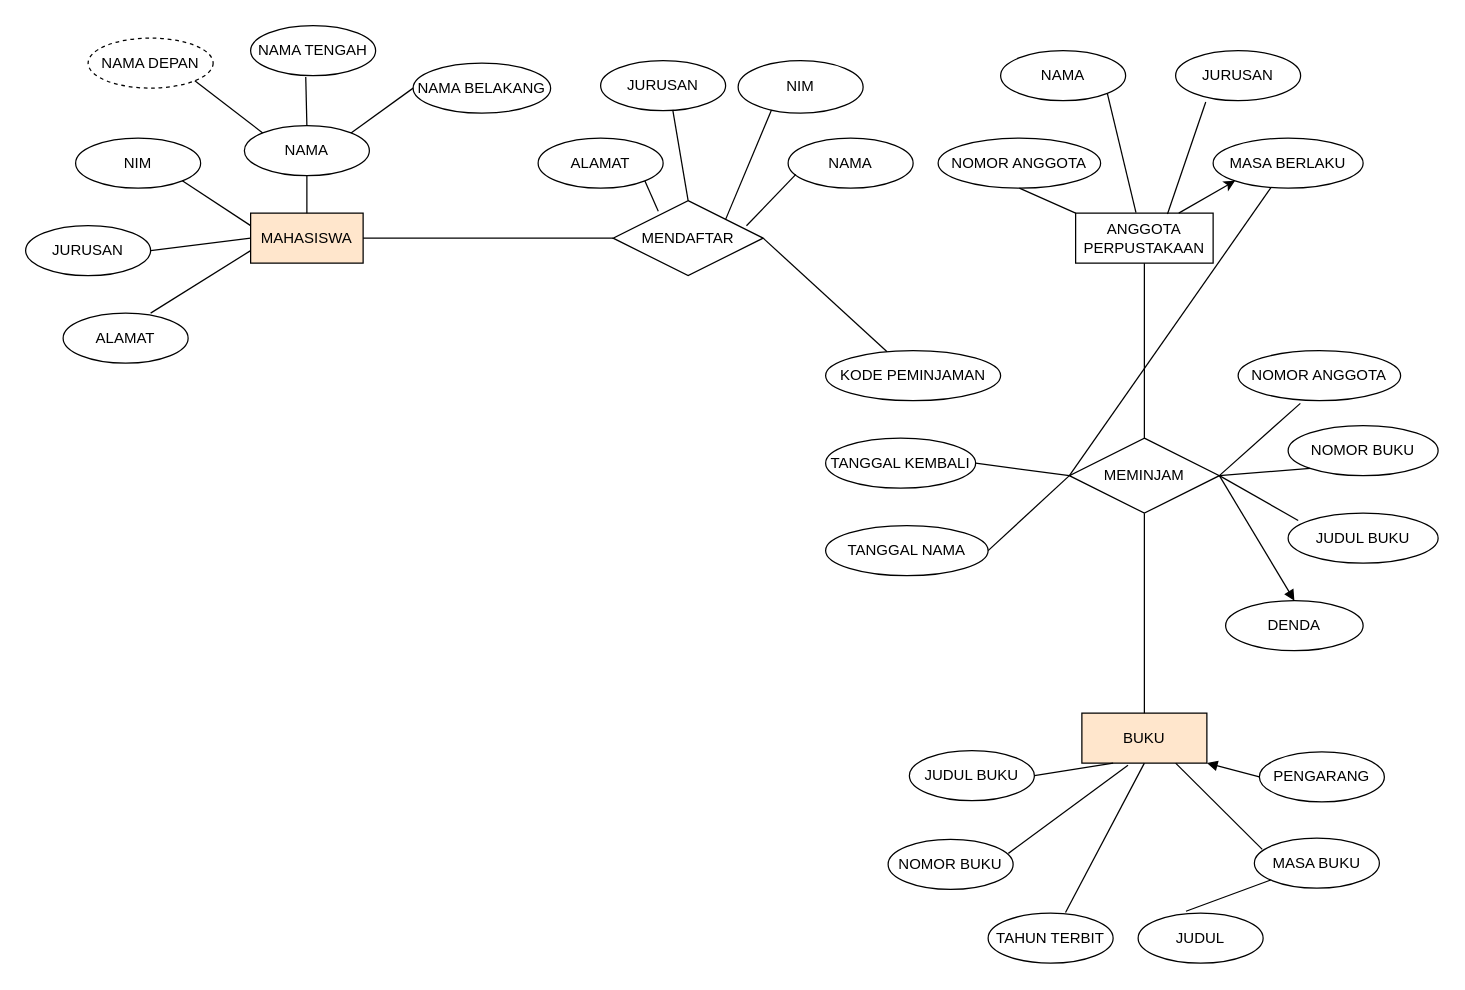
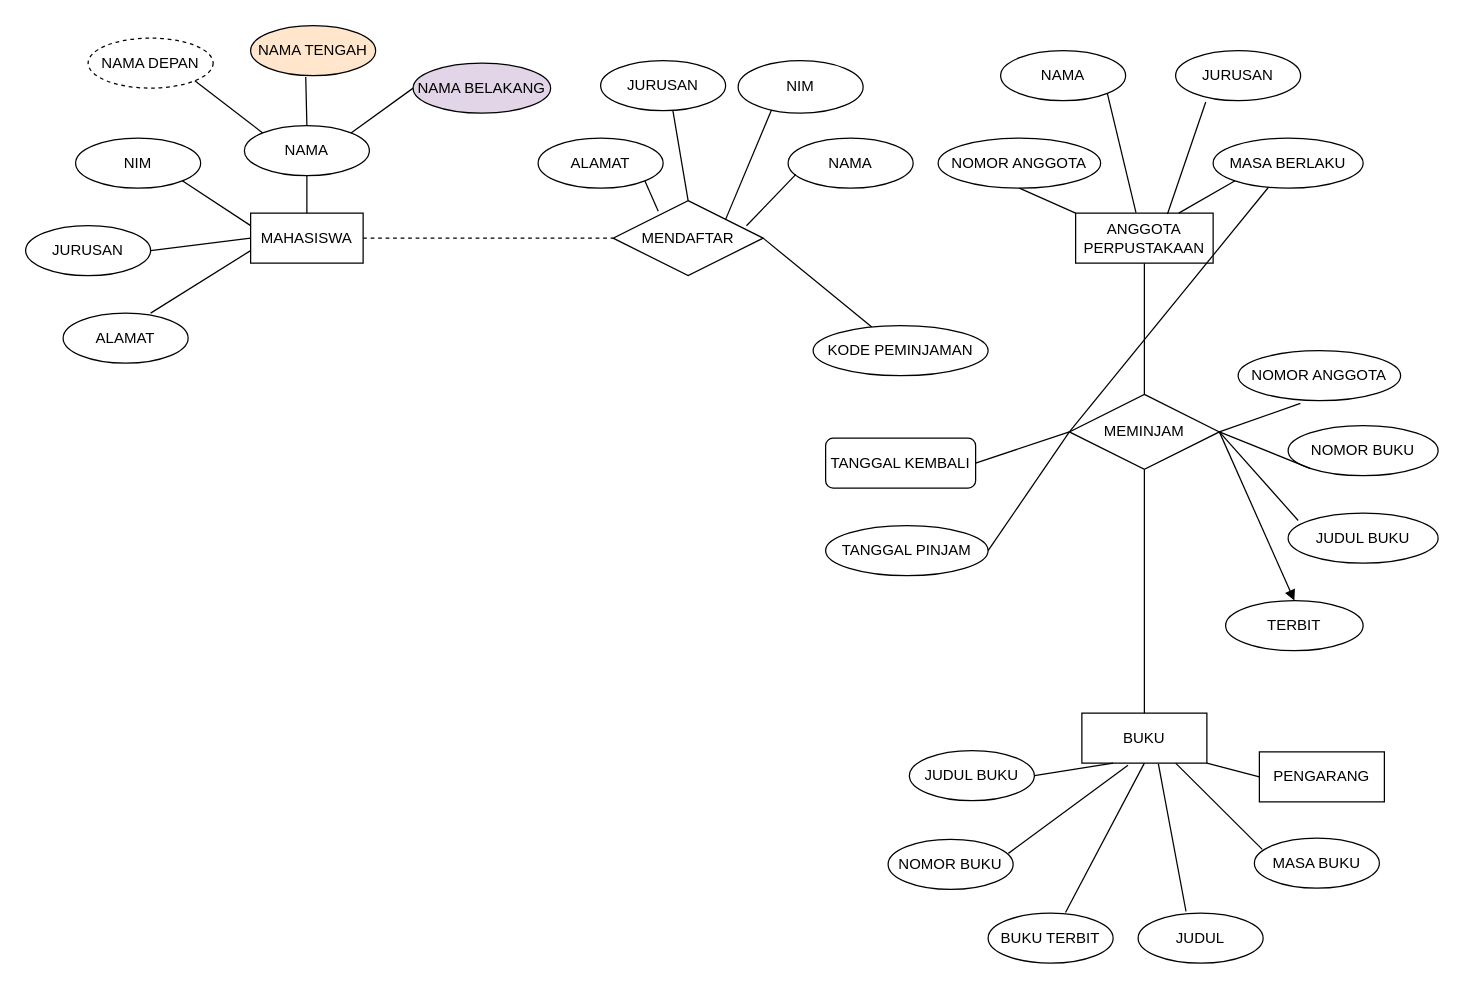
  <mxCell id="0" />
  <mxCell id="1" parent="0" />
- <mxCell id="2" value="MAHASISWA" style="whiteSpace=wrap;html=1;align=center;fillColor=#ffe6cc;" vertex="1" parent="1"><mxGeometry x="200" y="170" width="90" height="40" as="geometry" /></mxCell>
+ <mxCell id="2" value="MAHASISWA" style="whiteSpace=wrap;html=1;align=center;" vertex="1" parent="1"><mxGeometry x="200" y="170" width="90" height="40" as="geometry" /></mxCell>
  <mxCell id="3" value="ANGGOTA&lt;div&gt;PERPUSTAKAAN&lt;/div&gt;" style="whiteSpace=wrap;html=1;align=center;" vertex="1" parent="1"><mxGeometry x="860" y="170" width="110" height="40" as="geometry" /></mxCell>
  <mxCell id="4" value="MENDAFTAR" style="shape=rhombus;perimeter=rhombusPerimeter;whiteSpace=wrap;html=1;align=center;" vertex="1" parent="1"><mxGeometry x="490" y="160" width="120" height="60" as="geometry" /></mxCell>
- <mxCell id="5" value="" style="endArrow=none;html=1;rounded=0;exitX=1;exitY=0.5;exitDx=0;exitDy=0;entryX=0;entryY=0.5;entryDx=0;entryDy=0;" edge="1" parent="1" source="2" target="4"><mxGeometry relative="1" as="geometry"><mxPoint x="230" y="200" as="sourcePoint" /><mxPoint x="330" y="220" as="targetPoint" /></mxGeometry></mxCell>
+ <mxCell id="5" value="" style="endArrow=none;html=1;rounded=0;exitX=1;exitY=0.5;exitDx=0;exitDy=0;entryX=0;entryY=0.5;entryDx=0;entryDy=0;dashed=1;" edge="1" parent="1" source="2" target="4"><mxGeometry relative="1" as="geometry"><mxPoint x="230" y="200" as="sourcePoint" /><mxPoint x="330" y="220" as="targetPoint" /></mxGeometry></mxCell>
  <mxCell id="6" value="" style="endArrow=none;html=1;rounded=0;exitX=1;exitY=0.5;exitDx=0;exitDy=0;" edge="1" parent="1" source="4" target="39"><mxGeometry relative="1" as="geometry"><mxPoint x="460" y="230" as="sourcePoint" /><mxPoint x="620" y="230" as="targetPoint" /></mxGeometry></mxCell>
  <mxCell id="7" value="NAMA" style="ellipse;whiteSpace=wrap;html=1;align=center;" vertex="1" parent="1"><mxGeometry x="195" y="100" width="100" height="40" as="geometry" /></mxCell>
- <mxCell id="8" value="NAMA TENGAH" style="ellipse;whiteSpace=wrap;html=1;align=center;" vertex="1" parent="1"><mxGeometry x="200" y="20" width="100" height="40" as="geometry" /></mxCell>
+ <mxCell id="8" value="NAMA TENGAH" style="ellipse;whiteSpace=wrap;html=1;align=center;fillColor=#ffe6cc;" vertex="1" parent="1"><mxGeometry x="200" y="20" width="100" height="40" as="geometry" /></mxCell>
  <mxCell id="9" value="NAMA DEPAN" style="ellipse;whiteSpace=wrap;html=1;align=center;dashed=1;" vertex="1" parent="1"><mxGeometry x="70" y="30" width="100" height="40" as="geometry" /></mxCell>
  <mxCell id="10" value="NIM" style="ellipse;whiteSpace=wrap;html=1;align=center;" vertex="1" parent="1"><mxGeometry x="60" y="110" width="100" height="40" as="geometry" /></mxCell>
  <mxCell id="11" value="JURUSAN" style="ellipse;whiteSpace=wrap;html=1;align=center;" vertex="1" parent="1"><mxGeometry x="20" y="180" width="100" height="40" as="geometry" /></mxCell>
  <mxCell id="12" value="ALAMAT" style="ellipse;whiteSpace=wrap;html=1;align=center;" vertex="1" parent="1"><mxGeometry x="50" y="250" width="100" height="40" as="geometry" /></mxCell>
- <mxCell id="13" value="NAMA BELAKANG" style="ellipse;whiteSpace=wrap;html=1;align=center;" vertex="1" parent="1"><mxGeometry x="330" y="50" width="110" height="40" as="geometry" /></mxCell>
+ <mxCell id="13" value="NAMA BELAKANG" style="ellipse;whiteSpace=wrap;html=1;align=center;fillColor=#e1d5e7;" vertex="1" parent="1"><mxGeometry x="330" y="50" width="110" height="40" as="geometry" /></mxCell>
  <mxCell id="14" value="ALAMAT" style="ellipse;whiteSpace=wrap;html=1;align=center;" vertex="1" parent="1"><mxGeometry x="430" y="110" width="100" height="40" as="geometry" /></mxCell>
  <mxCell id="15" value="JURUSAN" style="ellipse;whiteSpace=wrap;html=1;align=center;" vertex="1" parent="1"><mxGeometry x="480" y="48" width="100" height="40" as="geometry" /></mxCell>
  <mxCell id="16" value="NIM" style="ellipse;whiteSpace=wrap;html=1;align=center;" vertex="1" parent="1"><mxGeometry x="590" y="48" width="100" height="42" as="geometry" /></mxCell>
  <mxCell id="17" value="NAMA" style="ellipse;whiteSpace=wrap;html=1;align=center;" vertex="1" parent="1"><mxGeometry x="630" y="110" width="100" height="40" as="geometry" /></mxCell>
  <mxCell id="18" value="NOMOR ANGGOTA" style="ellipse;whiteSpace=wrap;html=1;align=center;" vertex="1" parent="1"><mxGeometry x="750" y="110" width="130" height="40" as="geometry" /></mxCell>
  <mxCell id="19" value="NAMA" style="ellipse;whiteSpace=wrap;html=1;align=center;" vertex="1" parent="1"><mxGeometry x="800" y="40" width="100" height="40" as="geometry" /></mxCell>
  <mxCell id="20" value="JURUSAN" style="ellipse;whiteSpace=wrap;html=1;align=center;" vertex="1" parent="1"><mxGeometry x="940" y="40" width="100" height="40" as="geometry" /></mxCell>
  <mxCell id="21" value="MASA BERLAKU" style="ellipse;whiteSpace=wrap;html=1;align=center;" vertex="1" parent="1"><mxGeometry x="970" y="110" width="120" height="40" as="geometry" /></mxCell>
  <mxCell id="22" value="" style="endArrow=none;html=1;rounded=0;exitX=0.5;exitY=0;exitDx=0;exitDy=0;entryX=0.5;entryY=1;entryDx=0;entryDy=0;" edge="1" parent="1" source="2" target="7"><mxGeometry relative="1" as="geometry"><mxPoint x="240" y="300" as="sourcePoint" /><mxPoint x="400" y="300" as="targetPoint" /></mxGeometry></mxCell>
  <mxCell id="23" value="" style="endArrow=none;html=1;rounded=0;exitX=0.5;exitY=0;exitDx=0;exitDy=0;entryX=0.441;entryY=1.029;entryDx=0;entryDy=0;entryPerimeter=0;" edge="1" parent="1" source="7" target="8"><mxGeometry relative="1" as="geometry"><mxPoint x="250" y="290" as="sourcePoint" /><mxPoint x="410" y="290" as="targetPoint" /></mxGeometry></mxCell>
  <mxCell id="24" value="" style="endArrow=none;html=1;rounded=0;exitX=0;exitY=0;exitDx=0;exitDy=0;entryX=1;entryY=1;entryDx=0;entryDy=0;" edge="1" parent="1" source="7" target="9"><mxGeometry relative="1" as="geometry"><mxPoint x="240" y="270" as="sourcePoint" /><mxPoint x="400" y="270" as="targetPoint" /></mxGeometry></mxCell>
  <mxCell id="25" value="" style="endArrow=none;html=1;rounded=0;exitX=1;exitY=0;exitDx=0;exitDy=0;entryX=0;entryY=0.5;entryDx=0;entryDy=0;" edge="1" parent="1" source="7" target="13"><mxGeometry relative="1" as="geometry"><mxPoint x="250" y="280" as="sourcePoint" /><mxPoint x="410" y="280" as="targetPoint" /></mxGeometry></mxCell>
  <mxCell id="26" value="" style="endArrow=none;html=1;rounded=0;exitX=0;exitY=0.25;exitDx=0;exitDy=0;entryX=1;entryY=1;entryDx=0;entryDy=0;" edge="1" parent="1" source="2" target="10"><mxGeometry relative="1" as="geometry"><mxPoint x="150" y="340" as="sourcePoint" /><mxPoint x="310" y="340" as="targetPoint" /></mxGeometry></mxCell>
  <mxCell id="27" value="" style="endArrow=none;html=1;rounded=0;exitX=0;exitY=0.5;exitDx=0;exitDy=0;entryX=1;entryY=0.5;entryDx=0;entryDy=0;" edge="1" parent="1" source="2" target="11"><mxGeometry relative="1" as="geometry"><mxPoint x="210" y="330" as="sourcePoint" /><mxPoint x="370" y="330" as="targetPoint" /></mxGeometry></mxCell>
  <mxCell id="28" value="" style="endArrow=none;html=1;rounded=0;exitX=0.7;exitY=0;exitDx=0;exitDy=0;entryX=0;entryY=0.75;entryDx=0;entryDy=0;exitPerimeter=0;" edge="1" parent="1" source="12" target="2"><mxGeometry relative="1" as="geometry"><mxPoint x="350" y="310" as="sourcePoint" /><mxPoint x="510" y="310" as="targetPoint" /></mxGeometry></mxCell>
  <mxCell id="29" value="" style="endArrow=none;html=1;rounded=0;exitX=0.301;exitY=0.142;exitDx=0;exitDy=0;exitPerimeter=0;entryX=1;entryY=1;entryDx=0;entryDy=0;" edge="1" parent="1" source="4" target="14"><mxGeometry relative="1" as="geometry"><mxPoint x="320" y="260" as="sourcePoint" /><mxPoint x="480" y="260" as="targetPoint" /></mxGeometry></mxCell>
  <mxCell id="30" value="" style="endArrow=none;html=1;rounded=0;exitX=0.5;exitY=0;exitDx=0;exitDy=0;entryX=0.577;entryY=0.987;entryDx=0;entryDy=0;entryPerimeter=0;" edge="1" parent="1" source="4" target="15"><mxGeometry relative="1" as="geometry"><mxPoint x="400" y="280" as="sourcePoint" /><mxPoint x="560" y="280" as="targetPoint" /></mxGeometry></mxCell>
  <mxCell id="31" value="" style="endArrow=none;html=1;rounded=0;exitX=1;exitY=0;exitDx=0;exitDy=0;entryX=0.267;entryY=0.94;entryDx=0;entryDy=0;entryPerimeter=0;" edge="1" parent="1" source="4" target="16"><mxGeometry relative="1" as="geometry"><mxPoint x="470" y="310" as="sourcePoint" /><mxPoint x="630" y="310" as="targetPoint" /></mxGeometry></mxCell>
  <mxCell id="32" value="" style="endArrow=none;html=1;rounded=0;exitX=0.889;exitY=0.335;exitDx=0;exitDy=0;exitPerimeter=0;entryX=0.062;entryY=0.726;entryDx=0;entryDy=0;entryPerimeter=0;" edge="1" parent="1" source="4" target="17"><mxGeometry relative="1" as="geometry"><mxPoint x="480" y="340" as="sourcePoint" /><mxPoint x="640" y="340" as="targetPoint" /></mxGeometry></mxCell>
  <mxCell id="33" value="" style="endArrow=none;html=1;rounded=0;exitX=0;exitY=0;exitDx=0;exitDy=0;entryX=0.5;entryY=1;entryDx=0;entryDy=0;" edge="1" parent="1" source="3" target="18"><mxGeometry relative="1" as="geometry"><mxPoint x="730" y="310" as="sourcePoint" /><mxPoint x="890" y="310" as="targetPoint" /></mxGeometry></mxCell>
  <mxCell id="34" value="" style="endArrow=none;html=1;rounded=0;exitX=0.439;exitY=-0.011;exitDx=0;exitDy=0;exitPerimeter=0;entryX=1;entryY=1;entryDx=0;entryDy=0;" edge="1" parent="1" source="3" target="19"><mxGeometry relative="1" as="geometry"><mxPoint x="730" y="370" as="sourcePoint" /><mxPoint x="890" y="370" as="targetPoint" /></mxGeometry></mxCell>
  <mxCell id="35" value="" style="endArrow=none;html=1;rounded=0;exitX=0.668;exitY=0.016;exitDx=0;exitDy=0;exitPerimeter=0;entryX=0.241;entryY=1.029;entryDx=0;entryDy=0;entryPerimeter=0;" edge="1" parent="1" source="3" target="20"><mxGeometry relative="1" as="geometry"><mxPoint x="730" y="430" as="sourcePoint" /><mxPoint x="890" y="430" as="targetPoint" /></mxGeometry></mxCell>
- <mxCell id="36" value="" style="endArrow=classic;html=1;rounded=0;exitX=0.75;exitY=0;exitDx=0;exitDy=0;entryX=0;entryY=1;entryDx=0;entryDy=0;" edge="1" parent="1" source="3" target="21"><mxGeometry relative="1" as="geometry"><mxPoint x="980" y="380" as="sourcePoint" /><mxPoint x="1140" y="380" as="targetPoint" /></mxGeometry></mxCell>
- <mxCell id="37" value="MEMINJAM" style="shape=rhombus;perimeter=rhombusPerimeter;whiteSpace=wrap;html=1;align=center;" vertex="1" parent="1"><mxGeometry x="855" y="350" width="120" height="60" as="geometry" /></mxCell>
+ <mxCell id="36" value="" style="endArrow=none;html=1;rounded=0;exitX=0.75;exitY=0;exitDx=0;exitDy=0;entryX=0;entryY=1;entryDx=0;entryDy=0;" edge="1" parent="1" source="3" target="21"><mxGeometry relative="1" as="geometry"><mxPoint x="980" y="380" as="sourcePoint" /><mxPoint x="1140" y="380" as="targetPoint" /></mxGeometry></mxCell>
+ <mxCell id="37" value="MEMINJAM" style="shape=rhombus;perimeter=rhombusPerimeter;whiteSpace=wrap;html=1;align=center;" vertex="1" parent="1"><mxGeometry x="855" y="315" width="120" height="60" as="geometry" /></mxCell>
  <mxCell id="38" value="" style="endArrow=none;html=1;rounded=0;exitX=0.5;exitY=0;exitDx=0;exitDy=0;entryX=0.5;entryY=1;entryDx=0;entryDy=0;" edge="1" parent="1" source="37" target="3"><mxGeometry relative="1" as="geometry"><mxPoint x="800" y="410" as="sourcePoint" /><mxPoint x="960" y="410" as="targetPoint" /></mxGeometry></mxCell>
- <mxCell id="39" value="KODE PEMINJAMAN" style="ellipse;whiteSpace=wrap;html=1;align=center;" vertex="1" parent="1"><mxGeometry x="660" y="280" width="140" height="40" as="geometry" /></mxCell>
- <mxCell id="40" value="TANGGAL KEMBALI" style="ellipse;whiteSpace=wrap;html=1;align=center;" vertex="1" parent="1"><mxGeometry x="660" y="350" width="120" height="40" as="geometry" /></mxCell>
- <mxCell id="41" value="TANGGAL NAMA" style="ellipse;whiteSpace=wrap;html=1;align=center;" vertex="1" parent="1"><mxGeometry x="660" y="420" width="130" height="40" as="geometry" /></mxCell>
+ <mxCell id="39" value="KODE PEMINJAMAN" style="ellipse;whiteSpace=wrap;html=1;align=center;" vertex="1" parent="1"><mxGeometry x="650" y="260" width="140" height="40" as="geometry" /></mxCell>
+ <mxCell id="40" value="TANGGAL KEMBALI" style="whiteSpace=wrap;html=1;align=center;rounded=1;" vertex="1" parent="1"><mxGeometry x="660" y="350" width="120" height="40" as="geometry" /></mxCell>
+ <mxCell id="41" value="TANGGAL PINJAM" style="ellipse;whiteSpace=wrap;html=1;align=center;" vertex="1" parent="1"><mxGeometry x="660" y="420" width="130" height="40" as="geometry" /></mxCell>
  <mxCell id="42" value="NOMOR ANGGOTA" style="ellipse;whiteSpace=wrap;html=1;align=center;" vertex="1" parent="1"><mxGeometry x="990" y="280" width="130" height="40" as="geometry" /></mxCell>
  <mxCell id="43" value="NOMOR BUKU" style="ellipse;whiteSpace=wrap;html=1;align=center;" vertex="1" parent="1"><mxGeometry x="1030" y="340" width="120" height="40" as="geometry" /></mxCell>
  <mxCell id="44" value="JUDUL BUKU" style="ellipse;whiteSpace=wrap;html=1;align=center;" vertex="1" parent="1"><mxGeometry x="1030" y="410" width="120" height="40" as="geometry" /></mxCell>
- <mxCell id="45" value="DENDA" style="ellipse;whiteSpace=wrap;html=1;align=center;" vertex="1" parent="1"><mxGeometry x="980" y="480" width="110" height="40" as="geometry" /></mxCell>
+ <mxCell id="45" value="TERBIT" style="ellipse;whiteSpace=wrap;html=1;align=center;" vertex="1" parent="1"><mxGeometry x="980" y="480" width="110" height="40" as="geometry" /></mxCell>
  <mxCell id="46" value="" style="endArrow=none;html=1;rounded=0;exitX=0;exitY=0.5;exitDx=0;exitDy=0;entryX=1;entryY=0.5;entryDx=0;entryDy=0;" edge="1" parent="1" source="37" target="40"><mxGeometry relative="1" as="geometry"><mxPoint x="700" y="550" as="sourcePoint" /><mxPoint x="860" y="550" as="targetPoint" /></mxGeometry></mxCell>
  <mxCell id="47" value="" style="endArrow=none;html=1;rounded=0;exitX=0;exitY=0.5;exitDx=0;exitDy=0;" edge="1" parent="1" source="37" target="21"><mxGeometry relative="1" as="geometry"><mxPoint x="700" y="510" as="sourcePoint" /><mxPoint x="860" y="510" as="targetPoint" /></mxGeometry></mxCell>
  <mxCell id="48" value="" style="endArrow=none;html=1;rounded=0;exitX=0;exitY=0.5;exitDx=0;exitDy=0;entryX=1;entryY=0.5;entryDx=0;entryDy=0;" edge="1" parent="1" source="37" target="41"><mxGeometry relative="1" as="geometry"><mxPoint x="710" y="590" as="sourcePoint" /><mxPoint x="870" y="590" as="targetPoint" /></mxGeometry></mxCell>
  <mxCell id="49" value="" style="endArrow=none;html=1;rounded=0;exitX=1;exitY=0.5;exitDx=0;exitDy=0;entryX=0.383;entryY=1.055;entryDx=0;entryDy=0;entryPerimeter=0;" edge="1" parent="1" source="37" target="42"><mxGeometry relative="1" as="geometry"><mxPoint x="740" y="500" as="sourcePoint" /><mxPoint x="900" y="500" as="targetPoint" /></mxGeometry></mxCell>
  <mxCell id="50" value="" style="endArrow=none;html=1;rounded=0;exitX=1;exitY=0.5;exitDx=0;exitDy=0;entryX=0;entryY=1;entryDx=0;entryDy=0;" edge="1" parent="1" source="37" target="43"><mxGeometry relative="1" as="geometry"><mxPoint x="710" y="550" as="sourcePoint" /><mxPoint x="870" y="550" as="targetPoint" /></mxGeometry></mxCell>
  <mxCell id="51" value="" style="endArrow=none;html=1;rounded=0;exitX=1;exitY=0.5;exitDx=0;exitDy=0;entryX=0.067;entryY=0.147;entryDx=0;entryDy=0;entryPerimeter=0;" edge="1" parent="1" source="37" target="44"><mxGeometry relative="1" as="geometry"><mxPoint x="720" y="590" as="sourcePoint" /><mxPoint x="880" y="590" as="targetPoint" /></mxGeometry></mxCell>
  <mxCell id="52" value="" style="endArrow=block;html=1;rounded=0;exitX=1;exitY=0.5;exitDx=0;exitDy=0;entryX=0.5;entryY=0;entryDx=0;entryDy=0;" edge="1" parent="1" source="37" target="45"><mxGeometry relative="1" as="geometry"><mxPoint x="720" y="630" as="sourcePoint" /><mxPoint x="880" y="630" as="targetPoint" /></mxGeometry></mxCell>
- <mxCell id="53" value="BUKU" style="whiteSpace=wrap;html=1;align=center;fillColor=#ffe6cc;" vertex="1" parent="1"><mxGeometry x="865" y="570" width="100" height="40" as="geometry" /></mxCell>
+ <mxCell id="53" value="BUKU" style="whiteSpace=wrap;html=1;align=center;" vertex="1" parent="1"><mxGeometry x="865" y="570" width="100" height="40" as="geometry" /></mxCell>
  <mxCell id="54" value="" style="endArrow=none;html=1;rounded=0;exitX=0.5;exitY=1;exitDx=0;exitDy=0;entryX=0.5;entryY=0;entryDx=0;entryDy=0;" edge="1" parent="1" source="37" target="53"><mxGeometry relative="1" as="geometry"><mxPoint x="650" y="520" as="sourcePoint" /><mxPoint x="810" y="520" as="targetPoint" /></mxGeometry></mxCell>
  <mxCell id="55" value="JUDUL BUKU" style="ellipse;whiteSpace=wrap;html=1;align=center;" vertex="1" parent="1"><mxGeometry x="727" y="600" width="100" height="40" as="geometry" /></mxCell>
  <mxCell id="56" value="NOMOR BUKU" style="ellipse;whiteSpace=wrap;html=1;align=center;" vertex="1" parent="1"><mxGeometry x="710" y="671" width="100" height="40" as="geometry" /></mxCell>
- <mxCell id="57" value="TAHUN TERBIT" style="ellipse;whiteSpace=wrap;html=1;align=center;" vertex="1" parent="1"><mxGeometry x="790" y="730" width="100" height="40" as="geometry" /></mxCell>
+ <mxCell id="57" value="BUKU TERBIT" style="ellipse;whiteSpace=wrap;html=1;align=center;" vertex="1" parent="1"><mxGeometry x="790" y="730" width="100" height="40" as="geometry" /></mxCell>
  <mxCell id="58" value="JUDUL" style="ellipse;whiteSpace=wrap;html=1;align=center;" vertex="1" parent="1"><mxGeometry x="910" y="730" width="100" height="40" as="geometry" /></mxCell>
  <mxCell id="59" value="MASA BUKU" style="ellipse;whiteSpace=wrap;html=1;align=center;" vertex="1" parent="1"><mxGeometry x="1003" y="670" width="100" height="40" as="geometry" /></mxCell>
- <mxCell id="60" value="PENGARANG" style="ellipse;whiteSpace=wrap;html=1;align=center;" vertex="1" parent="1"><mxGeometry x="1007" y="601" width="100" height="40" as="geometry" /></mxCell>
- <mxCell id="61" value="" style="endArrow=block;html=1;rounded=0;entryX=1;entryY=1;entryDx=0;entryDy=0;exitX=0;exitY=0.5;exitDx=0;exitDy=0;" edge="1" parent="1" source="60" target="53"><mxGeometry relative="1" as="geometry"><mxPoint x="670" y="480" as="sourcePoint" /><mxPoint x="830" y="480" as="targetPoint" /></mxGeometry></mxCell>
+ <mxCell id="60" value="PENGARANG" style="whiteSpace=wrap;html=1;align=center;rounded=0;" vertex="1" parent="1"><mxGeometry x="1007" y="601" width="100" height="40" as="geometry" /></mxCell>
+ <mxCell id="61" value="" style="endArrow=none;html=1;rounded=0;entryX=1;entryY=1;entryDx=0;entryDy=0;exitX=0;exitY=0.5;exitDx=0;exitDy=0;" edge="1" parent="1" source="60" target="53"><mxGeometry relative="1" as="geometry"><mxPoint x="670" y="480" as="sourcePoint" /><mxPoint x="830" y="480" as="targetPoint" /></mxGeometry></mxCell>
  <mxCell id="62" value="" style="endArrow=none;html=1;rounded=0;entryX=0.75;entryY=1;entryDx=0;entryDy=0;exitX=0.063;exitY=0.226;exitDx=0;exitDy=0;exitPerimeter=0;" edge="1" parent="1" source="59" target="53"><mxGeometry relative="1" as="geometry"><mxPoint x="680" y="500" as="sourcePoint" /><mxPoint x="840" y="500" as="targetPoint" /></mxGeometry></mxCell>
- <mxCell id="63" value="" style="endArrow=none;html=1;rounded=0;exitX=0.383;exitY=-0.037;exitDx=0;exitDy=0;exitPerimeter=0;" edge="1" parent="1" source="58" target="59"><mxGeometry relative="1" as="geometry"><mxPoint x="690" y="510" as="sourcePoint" /><mxPoint x="850" y="510" as="targetPoint" /></mxGeometry></mxCell>
+ <mxCell id="63" value="" style="endArrow=none;html=1;rounded=0;entryX=0.612;entryY=1.016;entryDx=0;entryDy=0;entryPerimeter=0;exitX=0.383;exitY=-0.037;exitDx=0;exitDy=0;exitPerimeter=0;" edge="1" parent="1" source="58" target="53"><mxGeometry relative="1" as="geometry"><mxPoint x="690" y="510" as="sourcePoint" /><mxPoint x="850" y="510" as="targetPoint" /></mxGeometry></mxCell>
  <mxCell id="64" value="" style="endArrow=none;html=1;rounded=0;entryX=0.369;entryY=1.042;entryDx=0;entryDy=0;entryPerimeter=0;exitX=0.962;exitY=0.28;exitDx=0;exitDy=0;exitPerimeter=0;" edge="1" parent="1" source="56" target="53"><mxGeometry relative="1" as="geometry"><mxPoint x="670" y="550" as="sourcePoint" /><mxPoint x="830" y="550" as="targetPoint" /></mxGeometry></mxCell>
  <mxCell id="65" value="" style="endArrow=none;html=1;rounded=0;entryX=0.25;entryY=1;entryDx=0;entryDy=0;exitX=1;exitY=0.5;exitDx=0;exitDy=0;" edge="1" parent="1" source="55" target="53"><mxGeometry relative="1" as="geometry"><mxPoint x="620" y="570" as="sourcePoint" /><mxPoint x="780" y="570" as="targetPoint" /></mxGeometry></mxCell>
  <mxCell id="66" value="" style="endArrow=none;html=1;rounded=0;exitX=0.619;exitY=-0.011;exitDx=0;exitDy=0;exitPerimeter=0;entryX=0.5;entryY=1;entryDx=0;entryDy=0;" edge="1" parent="1" source="57" target="53"><mxGeometry relative="1" as="geometry"><mxPoint x="690" y="530" as="sourcePoint" /><mxPoint x="910" y="620" as="targetPoint" /></mxGeometry></mxCell>
  <mxCell id="67" style="edgeStyle=orthogonalEdgeStyle;rounded=0;orthogonalLoop=1;jettySize=auto;html=1;exitX=0.5;exitY=1;exitDx=0;exitDy=0;" edge="1" parent="1" source="57" target="57"><mxGeometry relative="1" as="geometry" /></mxCell>
